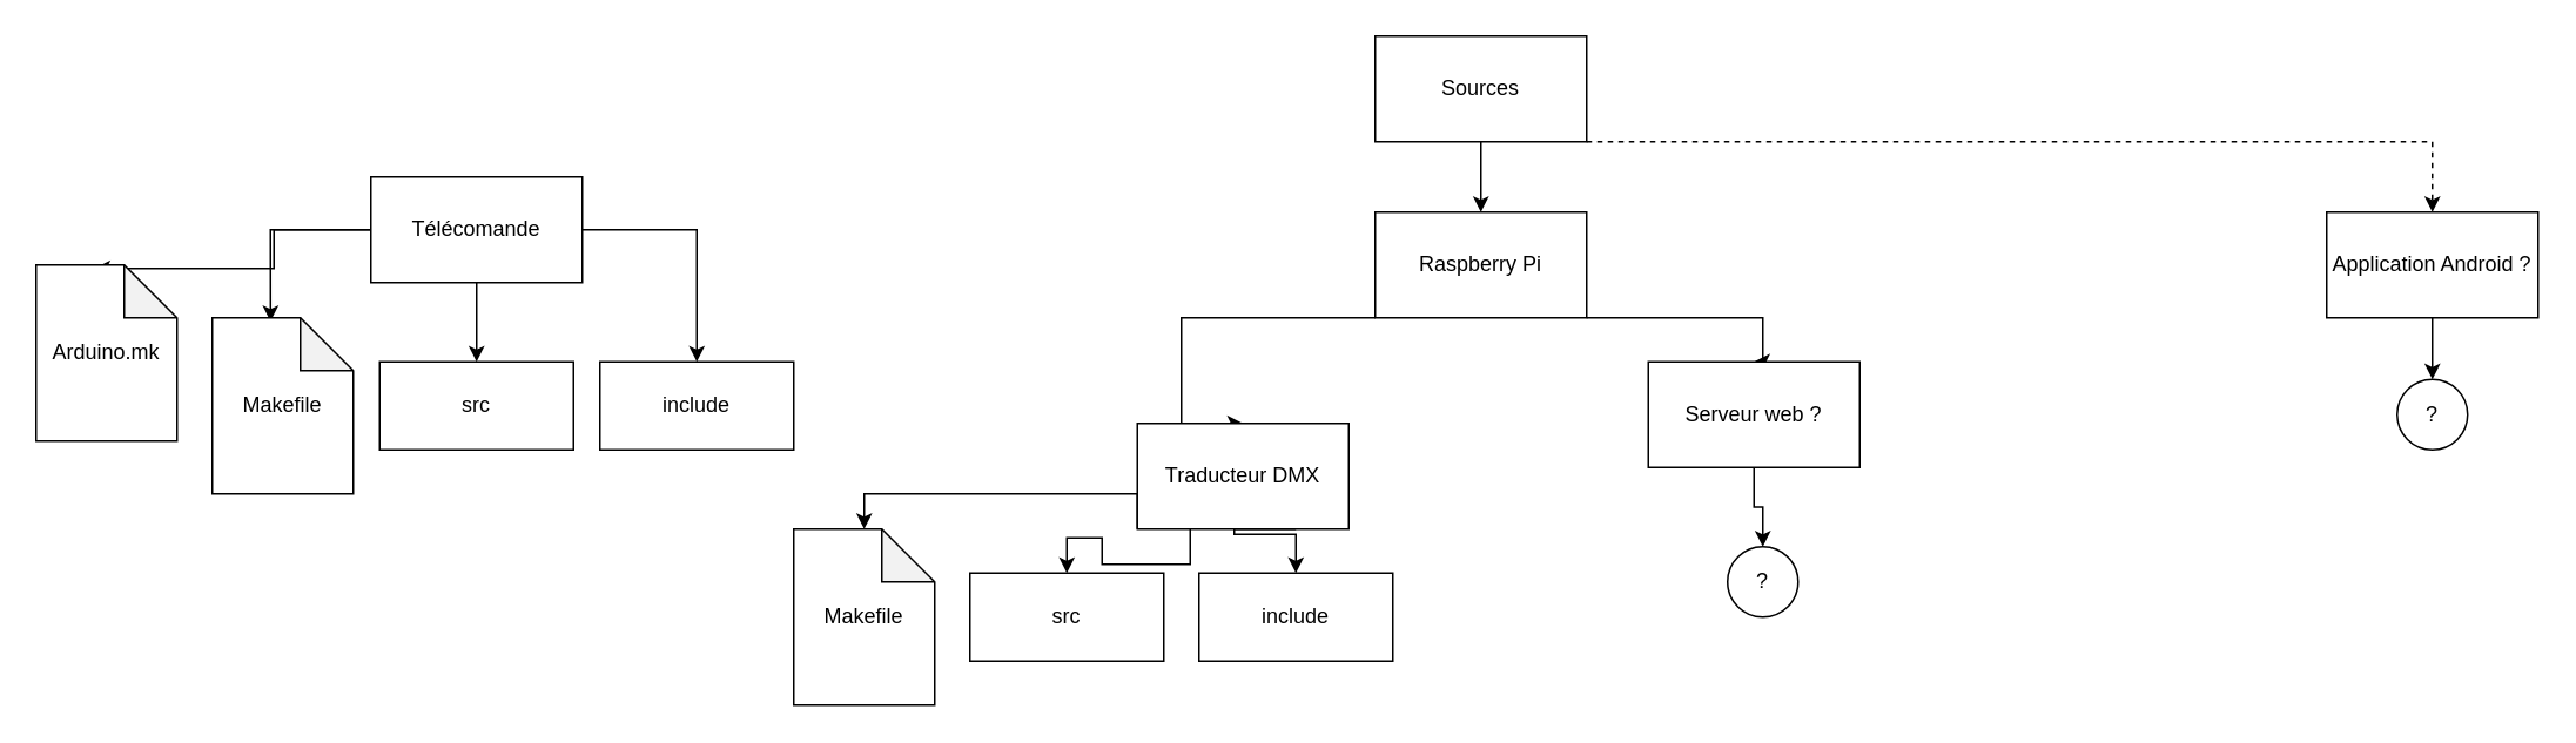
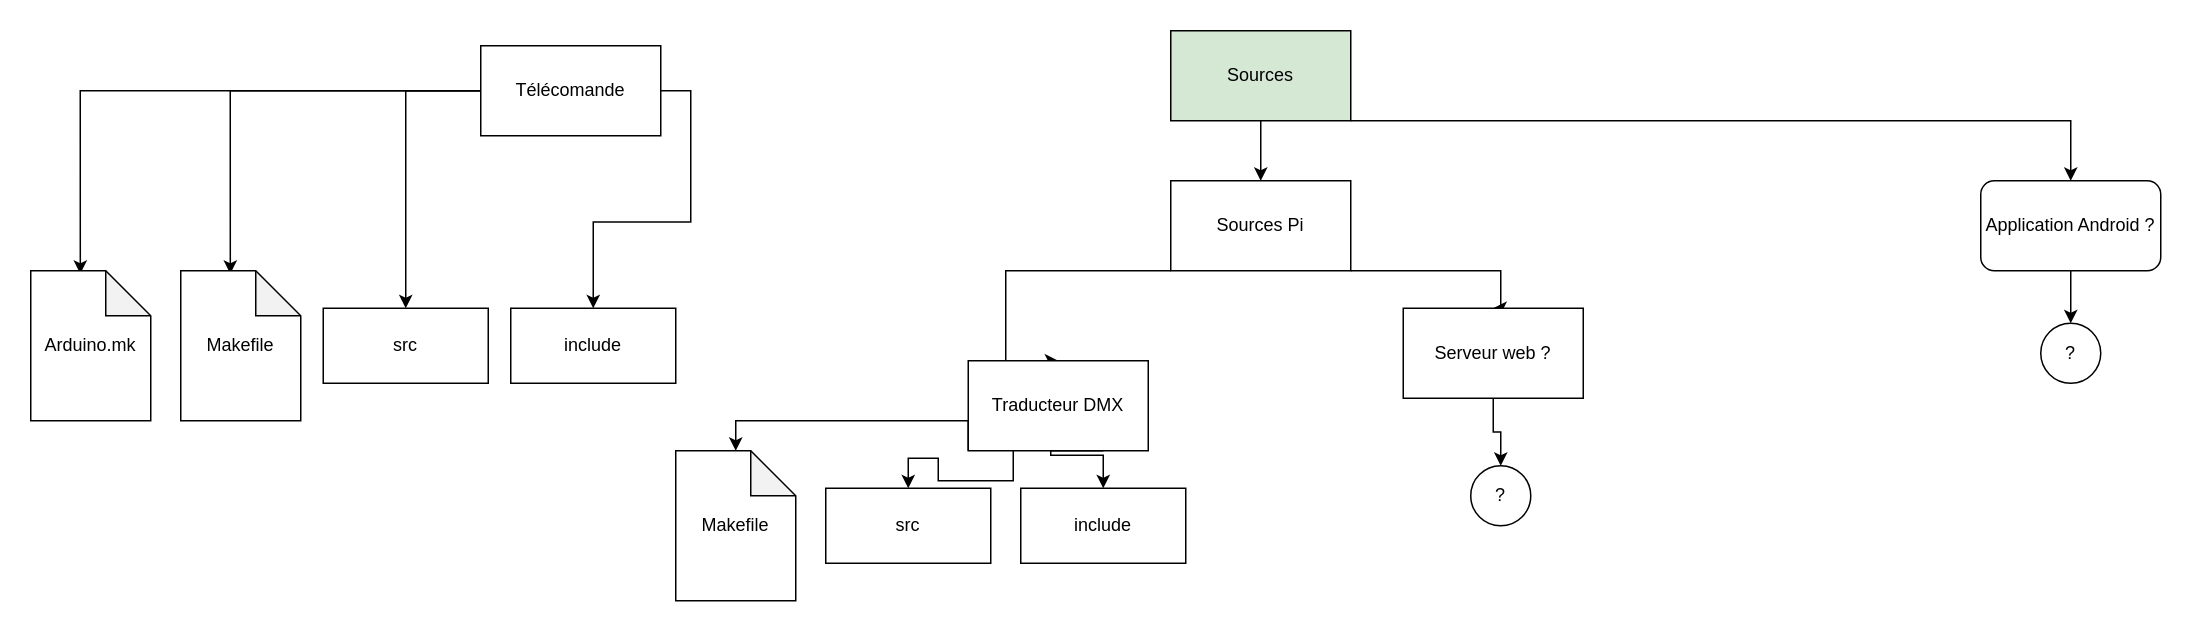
  <mxCell id="0" />
  <mxCell id="1" parent="0" />
  <mxCell id="2" style="edgeStyle=orthogonalEdgeStyle;rounded=0;orthogonalLoop=1;jettySize=auto;html=1;exitX=0.5;exitY=1;exitDx=0;exitDy=0;entryX=0.5;entryY=0;entryDx=0;entryDy=0;" edge="1" parent="1" source="4" target="12"><mxGeometry relative="1" as="geometry"><mxPoint x="840" y="120" as="targetPoint" /></mxGeometry></mxCell>
- <mxCell id="3" style="edgeStyle=orthogonalEdgeStyle;rounded=0;orthogonalLoop=1;jettySize=auto;html=1;exitX=1;exitY=1;exitDx=0;exitDy=0;entryX=0.5;entryY=0;entryDx=0;entryDy=0;dashed=1;" edge="1" parent="1" source="4" target="14"><mxGeometry relative="1" as="geometry"><Array as="points"><mxPoint x="1380" y="80" /></Array></mxGeometry></mxCell>
- <mxCell id="4" value="Sources" style="rounded=0;whiteSpace=wrap;html=1;" vertex="1" parent="1"><mxGeometry x="780" y="20" width="120" height="60" as="geometry" /></mxCell>
+ <mxCell id="3" style="edgeStyle=orthogonalEdgeStyle;rounded=0;orthogonalLoop=1;jettySize=auto;html=1;exitX=1;exitY=1;exitDx=0;exitDy=0;entryX=0.5;entryY=0;entryDx=0;entryDy=0;" edge="1" parent="1" source="4" target="14"><mxGeometry relative="1" as="geometry"><Array as="points"><mxPoint x="1380" y="80" /></Array></mxGeometry></mxCell>
+ <mxCell id="4" value="Sources" style="rounded=0;whiteSpace=wrap;html=1;fillColor=#d5e8d4;" vertex="1" parent="1"><mxGeometry x="780" y="20" width="120" height="60" as="geometry" /></mxCell>
  <mxCell id="5" style="edgeStyle=orthogonalEdgeStyle;rounded=0;orthogonalLoop=1;jettySize=auto;html=1;exitX=0;exitY=0.5;exitDx=0;exitDy=0;entryX=0.413;entryY=0.02;entryDx=0;entryDy=0;entryPerimeter=0;" edge="1" parent="1" source="9" target="28"><mxGeometry relative="1" as="geometry" /></mxCell>
  <mxCell id="6" style="edgeStyle=orthogonalEdgeStyle;rounded=0;orthogonalLoop=1;jettySize=auto;html=1;exitX=0;exitY=0.5;exitDx=0;exitDy=0;entryX=0.413;entryY=0.02;entryDx=0;entryDy=0;entryPerimeter=0;" edge="1" parent="1" source="9" target="26"><mxGeometry relative="1" as="geometry" /></mxCell>
  <mxCell id="7" value="" style="edgeStyle=orthogonalEdgeStyle;rounded=0;orthogonalLoop=1;jettySize=auto;html=1;" edge="1" parent="1" source="9" target="25"><mxGeometry relative="1" as="geometry"><Array as="points"><mxPoint x="270" y="190" /><mxPoint x="270" y="190" /></Array></mxGeometry></mxCell>
  <mxCell id="8" style="edgeStyle=orthogonalEdgeStyle;rounded=0;orthogonalLoop=1;jettySize=auto;html=1;exitX=1;exitY=0.5;exitDx=0;exitDy=0;entryX=0.5;entryY=0;entryDx=0;entryDy=0;" edge="1" parent="1" source="9" target="27"><mxGeometry relative="1" as="geometry" /></mxCell>
- <mxCell id="9" value="&lt;div&gt;Télécomande&lt;/div&gt;" style="rounded=0;whiteSpace=wrap;html=1;" vertex="1" parent="1"><mxGeometry x="210" y="100" width="120" height="60" as="geometry" /></mxCell>
+ <mxCell id="9" value="&lt;div&gt;Télécomande&lt;/div&gt;" style="rounded=0;whiteSpace=wrap;html=1;" vertex="1" parent="1"><mxGeometry x="320" y="30" width="120" height="60" as="geometry" /></mxCell>
  <mxCell id="10" style="edgeStyle=orthogonalEdgeStyle;rounded=0;orthogonalLoop=1;jettySize=auto;html=1;exitX=0;exitY=1;exitDx=0;exitDy=0;entryX=0.5;entryY=0;entryDx=0;entryDy=0;" edge="1" parent="1" source="12" target="18"><mxGeometry relative="1" as="geometry"><mxPoint x="750" y="220" as="targetPoint" /><Array as="points"><mxPoint x="670" y="180" /></Array></mxGeometry></mxCell>
  <mxCell id="11" style="edgeStyle=orthogonalEdgeStyle;rounded=0;orthogonalLoop=1;jettySize=auto;html=1;exitX=1;exitY=1;exitDx=0;exitDy=0;entryX=0.5;entryY=0;entryDx=0;entryDy=0;" edge="1" parent="1" source="12" target="20"><mxGeometry relative="1" as="geometry"><mxPoint x="930" y="220" as="targetPoint" /><mxPoint x="910" y="180" as="sourcePoint" /><Array as="points"><mxPoint x="1000" y="180" /></Array></mxGeometry></mxCell>
- <mxCell id="12" value="Raspberry Pi" style="rounded=0;whiteSpace=wrap;html=1;" vertex="1" parent="1"><mxGeometry x="780" y="120" width="120" height="60" as="geometry" /></mxCell>
+ <mxCell id="12" value="Sources Pi" style="rounded=0;whiteSpace=wrap;html=1;" vertex="1" parent="1"><mxGeometry x="780" y="120" width="120" height="60" as="geometry" /></mxCell>
  <mxCell id="13" style="edgeStyle=orthogonalEdgeStyle;rounded=0;orthogonalLoop=1;jettySize=auto;html=1;exitX=0.5;exitY=1;exitDx=0;exitDy=0;entryX=0.5;entryY=0;entryDx=0;entryDy=0;" edge="1" parent="1" source="14" target="29"><mxGeometry relative="1" as="geometry" /></mxCell>
- <mxCell id="14" value="Application Android ?" style="rounded=0;whiteSpace=wrap;html=1;" vertex="1" parent="1"><mxGeometry x="1320" y="120" width="120" height="60" as="geometry" /></mxCell>
+ <mxCell id="14" value="Application Android ?" style="whiteSpace=wrap;html=1;rounded=1;" vertex="1" parent="1"><mxGeometry x="1320" y="120" width="120" height="60" as="geometry" /></mxCell>
  <mxCell id="15" style="edgeStyle=orthogonalEdgeStyle;rounded=0;orthogonalLoop=1;jettySize=auto;html=1;exitX=0;exitY=1;exitDx=0;exitDy=0;entryX=0.5;entryY=0;entryDx=0;entryDy=0;entryPerimeter=0;" edge="1" parent="1" source="18" target="23"><mxGeometry relative="1" as="geometry"><Array as="points"><mxPoint x="490" y="280" /></Array></mxGeometry></mxCell>
  <mxCell id="16" style="edgeStyle=orthogonalEdgeStyle;rounded=0;orthogonalLoop=1;jettySize=auto;html=1;exitX=0.25;exitY=1;exitDx=0;exitDy=0;entryX=0.5;entryY=0;entryDx=0;entryDy=0;" edge="1" parent="1" source="18" target="22"><mxGeometry relative="1" as="geometry" /></mxCell>
  <mxCell id="17" style="edgeStyle=orthogonalEdgeStyle;rounded=0;orthogonalLoop=1;jettySize=auto;html=1;exitX=0.75;exitY=1;exitDx=0;exitDy=0;entryX=0.5;entryY=0;entryDx=0;entryDy=0;" edge="1" parent="1" source="18" target="24"><mxGeometry relative="1" as="geometry"><Array as="points"><mxPoint x="700" y="303" /><mxPoint x="735" y="303" /></Array></mxGeometry></mxCell>
  <mxCell id="18" value="Traducteur DMX" style="rounded=0;whiteSpace=wrap;html=1;" vertex="1" parent="1"><mxGeometry x="645" y="240" width="120" height="60" as="geometry" /></mxCell>
  <mxCell id="19" style="edgeStyle=orthogonalEdgeStyle;rounded=0;orthogonalLoop=1;jettySize=auto;html=1;exitX=0.5;exitY=1;exitDx=0;exitDy=0;entryX=0.5;entryY=0;entryDx=0;entryDy=0;" edge="1" parent="1" source="20" target="21"><mxGeometry relative="1" as="geometry" /></mxCell>
  <mxCell id="20" value="Serveur web ?" style="rounded=0;whiteSpace=wrap;html=1;" vertex="1" parent="1"><mxGeometry x="935" y="205" width="120" height="60" as="geometry" /></mxCell>
  <mxCell id="21" value="?" style="ellipse;whiteSpace=wrap;html=1;" vertex="1" parent="1"><mxGeometry x="980" y="310" width="40" height="40" as="geometry" /></mxCell>
  <mxCell id="22" value="src" style="rounded=0;whiteSpace=wrap;html=1;" vertex="1" parent="1"><mxGeometry x="550" y="325" width="110" height="50" as="geometry" /></mxCell>
  <mxCell id="23" value="Makefile" style="shape=note;whiteSpace=wrap;html=1;backgroundOutline=1;darkOpacity=0.05;" vertex="1" parent="1"><mxGeometry x="450" y="300" width="80" height="100" as="geometry" /></mxCell>
  <mxCell id="24" value="include" style="rounded=0;whiteSpace=wrap;html=1;" vertex="1" parent="1"><mxGeometry x="680" y="325" width="110" height="50" as="geometry" /></mxCell>
  <mxCell id="25" value="src" style="rounded=0;whiteSpace=wrap;html=1;" vertex="1" parent="1"><mxGeometry x="215" y="205" width="110" height="50" as="geometry" /></mxCell>
  <mxCell id="26" value="Makefile" style="shape=note;whiteSpace=wrap;html=1;backgroundOutline=1;darkOpacity=0.05;" vertex="1" parent="1"><mxGeometry x="120" y="180" width="80" height="100" as="geometry" /></mxCell>
  <mxCell id="27" value="include" style="rounded=0;whiteSpace=wrap;html=1;" vertex="1" parent="1"><mxGeometry x="340" y="205" width="110" height="50" as="geometry" /></mxCell>
- <mxCell id="28" value="Arduino.mk" style="shape=note;whiteSpace=wrap;html=1;backgroundOutline=1;darkOpacity=0.05;" vertex="1" parent="1"><mxGeometry x="20" y="150" width="80" height="100" as="geometry" /></mxCell>
+ <mxCell id="28" value="Arduino.mk" style="shape=note;whiteSpace=wrap;html=1;backgroundOutline=1;darkOpacity=0.05;" vertex="1" parent="1"><mxGeometry x="20" y="180" width="80" height="100" as="geometry" /></mxCell>
  <mxCell id="29" value="?" style="ellipse;whiteSpace=wrap;html=1;" vertex="1" parent="1"><mxGeometry x="1360" y="215" width="40" height="40" as="geometry" /></mxCell>
